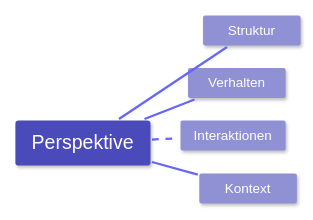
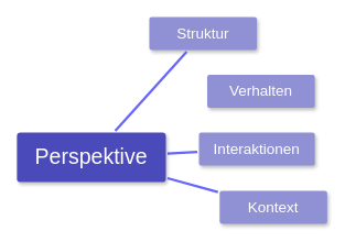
  <mxCell id="0" />
  <mxCell id="1" parent="0" />
- <mxCell id="2" value="Struktur" style="rounded=1;whiteSpace=wrap;html=1;shadow=1;labelBackgroundColor=none;strokeColor=none;strokeWidth=3;fillColor=#9090d5;fontFamily=Helvetica;fontSize=18;fontColor=#FFFFFF;align=center;spacing=5;arcSize=7;perimeterSpacing=2;" vertex="1" parent="1"><mxGeometry x="270" y="20" width="130" height="40" as="geometry" /></mxCell>
+ <mxCell id="2" value="Struktur" style="rounded=1;whiteSpace=wrap;html=1;shadow=1;labelBackgroundColor=none;strokeColor=none;strokeWidth=3;fillColor=#9090d5;fontFamily=Helvetica;fontSize=18;fontColor=#FFFFFF;align=center;spacing=5;arcSize=7;perimeterSpacing=2;" vertex="1" parent="1"><mxGeometry x="180" y="20" width="130" height="40" as="geometry" /></mxCell>
  <mxCell id="3" value="Verhalten" style="rounded=1;whiteSpace=wrap;html=1;shadow=1;labelBackgroundColor=none;strokeColor=none;strokeWidth=3;fillColor=#9090d5;fontFamily=Helvetica;fontSize=18;fontColor=#FFFFFF;align=center;spacing=5;arcSize=7;perimeterSpacing=2;" vertex="1" parent="1"><mxGeometry x="250" y="90" width="130" height="40" as="geometry" /></mxCell>
  <mxCell id="4" value="Interaktionen" style="rounded=1;whiteSpace=wrap;html=1;shadow=1;labelBackgroundColor=none;strokeColor=none;strokeWidth=3;fillColor=#9090d5;fontFamily=Helvetica;fontSize=18;fontColor=#FFFFFF;align=center;spacing=5;arcSize=7;perimeterSpacing=2;" vertex="1" parent="1"><mxGeometry x="240" y="160" width="140" height="40" as="geometry" /></mxCell>
  <mxCell id="5" value="&lt;div style=&quot;font-size: 18px;&quot;&gt;Kontext&lt;/div&gt;" style="rounded=1;whiteSpace=wrap;html=1;shadow=1;labelBackgroundColor=none;strokeColor=none;strokeWidth=3;fillColor=#9090d5;fontFamily=Helvetica;fontSize=18;fontColor=#FFFFFF;align=center;spacing=5;arcSize=7;perimeterSpacing=2;" vertex="1" parent="1"><mxGeometry x="265" y="230.5" width="130" height="40" as="geometry" /></mxCell>
  <mxCell id="6" style="sketch=0;orthogonalLoop=1;jettySize=auto;html=1;shadow=0;strokeColor=#6666FF;strokeWidth=3;fontSize=26;endArrow=none;endFill=0;" edge="1" parent="1" source="10" target="2"><mxGeometry relative="1" as="geometry" /></mxCell>
- <mxCell id="7" style="sketch=0;orthogonalLoop=1;jettySize=auto;html=1;shadow=0;strokeColor=#6666FF;strokeWidth=3;fontSize=26;endArrow=none;endFill=0;" edge="1" parent="1" source="10" target="3"><mxGeometry relative="1" as="geometry" /></mxCell>
- <mxCell id="8" style="sketch=0;orthogonalLoop=1;jettySize=auto;html=1;shadow=0;strokeColor=#6666FF;strokeWidth=3;fontSize=26;endArrow=none;endFill=0;dashed=1;" edge="1" parent="1" source="10" target="4"><mxGeometry relative="1" as="geometry" /></mxCell>
+ <mxCell id="8" style="sketch=0;orthogonalLoop=1;jettySize=auto;html=1;shadow=0;strokeColor=#6666FF;strokeWidth=3;fontSize=26;endArrow=none;endFill=0;" edge="1" parent="1" source="10" target="4"><mxGeometry relative="1" as="geometry" /></mxCell>
  <mxCell id="9" style="sketch=0;orthogonalLoop=1;jettySize=auto;html=1;shadow=0;strokeColor=#6666FF;strokeWidth=3;fontSize=26;endArrow=none;endFill=0;" edge="1" parent="1" source="10" target="5"><mxGeometry relative="1" as="geometry" /></mxCell>
  <mxCell id="10" value="Perspektive" style="rounded=1;whiteSpace=wrap;html=1;shadow=1;labelBackgroundColor=none;strokeColor=none;strokeWidth=3;fillColor=#4A4ABA;fontFamily=Helvetica;fontSize=26;fontColor=#FFFFFF;align=center;spacing=5;fontStyle=0;arcSize=7;perimeterSpacing=2;" vertex="1" parent="1"><mxGeometry x="20" y="160" width="180" height="60" as="geometry" /></mxCell>
